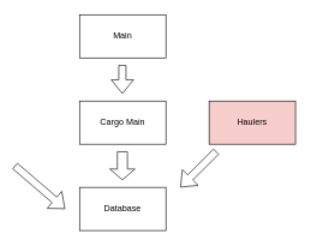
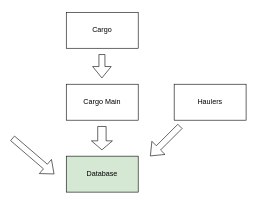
  <mxCell id="0" />
  <mxCell id="1" parent="0" />
- <mxCell id="2" value="Main" style="rounded=0;whiteSpace=wrap;html=1;" vertex="1" parent="1"><mxGeometry x="110" y="20" width="120" height="60" as="geometry" /></mxCell>
+ <mxCell id="2" value="Cargo" style="rounded=0;whiteSpace=wrap;html=1;" vertex="1" parent="1"><mxGeometry x="110" y="20" width="120" height="60" as="geometry" /></mxCell>
  <mxCell id="3" value="Cargo Main" style="rounded=0;whiteSpace=wrap;html=1;" vertex="1" parent="1"><mxGeometry x="110" y="140" width="120" height="60" as="geometry" /></mxCell>
- <mxCell id="4" value="Haulers" style="rounded=0;whiteSpace=wrap;html=1;fillColor=#f8cecc;" vertex="1" parent="1"><mxGeometry x="290" y="140" width="120" height="60" as="geometry" /></mxCell>
- <mxCell id="5" value="Database" style="rounded=0;whiteSpace=wrap;html=1;" vertex="1" parent="1"><mxGeometry x="110" y="260" width="120" height="60" as="geometry" /></mxCell>
+ <mxCell id="4" value="Haulers" style="rounded=0;whiteSpace=wrap;html=1;" vertex="1" parent="1"><mxGeometry x="290" y="140" width="120" height="60" as="geometry" /></mxCell>
+ <mxCell id="5" value="Database" style="rounded=0;whiteSpace=wrap;html=1;fillColor=#d5e8d4;" vertex="1" parent="1"><mxGeometry x="110" y="260" width="120" height="60" as="geometry" /></mxCell>
  <mxCell id="6" value="" style="shape=flexArrow;endArrow=classic;html=1;" edge="1" parent="1"><mxGeometry width="50" height="50" relative="1" as="geometry"><mxPoint x="20" y="230" as="sourcePoint" /><mxPoint x="90" y="290" as="targetPoint" /></mxGeometry></mxCell>
  <mxCell id="7" value="" style="shape=flexArrow;endArrow=classic;html=1;width=14;endSize=4.67;" edge="1" parent="1"><mxGeometry width="50" height="50" relative="1" as="geometry"><mxPoint x="169.5" y="210" as="sourcePoint" /><mxPoint x="169.5" y="250" as="targetPoint" /></mxGeometry></mxCell>
  <mxCell id="8" value="" style="shape=flexArrow;endArrow=classic;html=1;" edge="1" parent="1"><mxGeometry width="50" height="50" relative="1" as="geometry"><mxPoint x="300" y="210" as="sourcePoint" /><mxPoint x="250" y="260" as="targetPoint" /></mxGeometry></mxCell>
  <mxCell id="9" value="" style="shape=flexArrow;endArrow=classic;html=1;" edge="1" parent="1"><mxGeometry width="50" height="50" relative="1" as="geometry"><mxPoint x="169.5" y="90" as="sourcePoint" /><mxPoint x="169.5" y="130" as="targetPoint" /></mxGeometry></mxCell>
